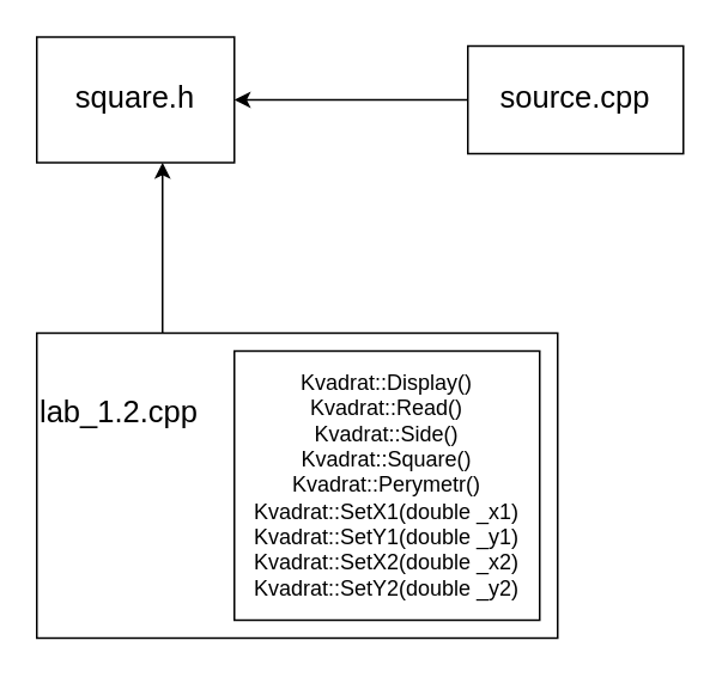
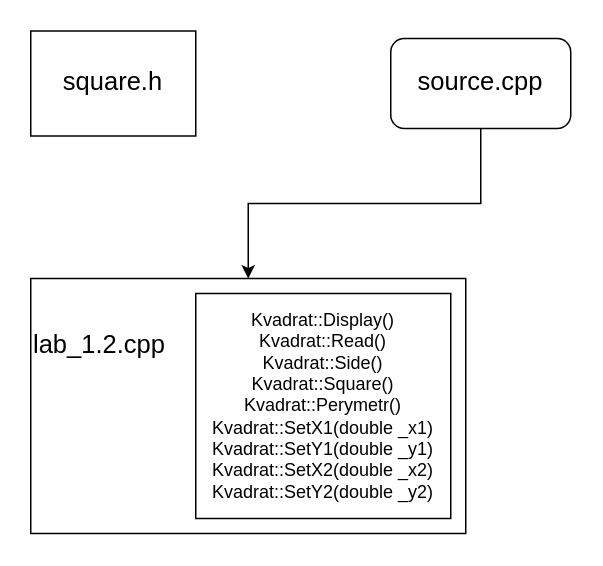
  <mxCell id="0" />
  <mxCell id="1" parent="0" />
  <mxCell id="2" value="&lt;font style=&quot;font-size: 17px;&quot;&gt;square.h&lt;/font&gt;" style="rounded=0;whiteSpace=wrap;html=1;" vertex="1" parent="1"><mxGeometry x="20" y="20" width="110" height="70" as="geometry" /></mxCell>
- <mxCell id="3" style="edgeStyle=orthogonalEdgeStyle;rounded=0;orthogonalLoop=1;jettySize=auto;html=1;entryX=1;entryY=0.5;entryDx=0;entryDy=0;" edge="1" parent="1" source="4" target="2"><mxGeometry relative="1" as="geometry" /></mxCell>
- <mxCell id="4" value="&lt;font style=&quot;font-size: 17px;&quot;&gt;source.cpp&lt;/font&gt;" style="rounded=0;whiteSpace=wrap;html=1;" vertex="1" parent="1"><mxGeometry x="260" y="25" width="120" height="60" as="geometry" /></mxCell>
- <mxCell id="5" value="" style="edgeStyle=orthogonalEdgeStyle;rounded=0;orthogonalLoop=1;jettySize=auto;html=1;" edge="1" parent="1" source="6" target="2"><mxGeometry relative="1" as="geometry"><Array as="points"><mxPoint x="90" y="165" /><mxPoint x="90" y="165" /></Array></mxGeometry></mxCell>
+ <mxCell id="3" style="edgeStyle=orthogonalEdgeStyle;rounded=0;orthogonalLoop=1;jettySize=auto;html=1;" edge="1" parent="1" source="4" target="6"><mxGeometry relative="1" as="geometry" /></mxCell>
+ <mxCell id="4" value="&lt;font style=&quot;font-size: 17px;&quot;&gt;source.cpp&lt;/font&gt;" style="whiteSpace=wrap;html=1;rounded=1;" vertex="1" parent="1"><mxGeometry x="260" y="25" width="120" height="60" as="geometry" /></mxCell>
  <mxCell id="6" value="&lt;div style=&quot;padding-top: 0px; padding-bottom: 80px;&quot;&gt;&lt;span style=&quot;background-color: initial;&quot;&gt;lab_1.2.cpp&lt;/span&gt;&lt;/div&gt;" style="rounded=0;whiteSpace=wrap;html=1;fontSize=17;align=left;" vertex="1" parent="1"><mxGeometry x="20" y="185" width="290" height="170" as="geometry" /></mxCell>
  <mxCell id="7" value="Kvadrat::Display()&lt;div&gt;Kvadrat::Read()&lt;/div&gt;&lt;div&gt;Kvadrat::Side()&lt;/div&gt;&lt;div&gt;Kvadrat::Square()&lt;/div&gt;&lt;div&gt;Kvadrat::Perymetr()&lt;/div&gt;&lt;div&gt;Kvadrat::SetX1(double _x1)&lt;/div&gt;&lt;div&gt;Kvadrat::SetY1(double _y1)&lt;/div&gt;&lt;div&gt;Kvadrat::SetX2(double _x2)&lt;/div&gt;&lt;div&gt;Kvadrat::SetY2(double _y2)&lt;/div&gt;" style="rounded=0;whiteSpace=wrap;html=1;" vertex="1" parent="1"><mxGeometry x="130" y="195" width="170" height="150" as="geometry" /></mxCell>
